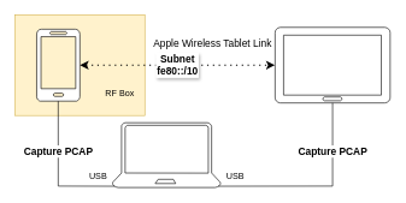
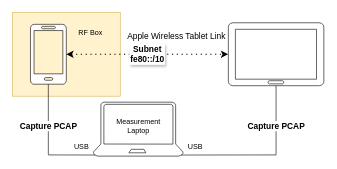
  <mxCell id="0" />
  <mxCell id="1" parent="0" />
  <mxCell id="2" value="" style="rounded=0;whiteSpace=wrap;html=1;fillColor=#fff2cc;strokeColor=#d6b656;" vertex="1" parent="1"><mxGeometry x="20" y="20" width="180" height="140" as="geometry" /></mxCell>
  <mxCell id="3" value="" style="verticalLabelPosition=bottom;html=1;verticalAlign=top;align=center;shape=mxgraph.azure.mobile;pointerEvents=1;" parent="1" vertex="1"><mxGeometry x="50" y="40" width="60" height="100" as="geometry" /></mxCell>
  <mxCell id="4" value="" style="verticalLabelPosition=bottom;html=1;verticalAlign=top;align=center;shape=mxgraph.azure.tablet;pointerEvents=1;" parent="1" vertex="1"><mxGeometry x="380" y="37.5" width="160" height="105" as="geometry" /></mxCell>
- <mxCell id="5" value="RF Box" style="text;html=1;align=center;verticalAlign=middle;resizable=0;points=[];autosize=1;strokeColor=none;fillColor=none;" vertex="1" parent="1"><mxGeometry x="135" y="115" width="60" height="30" as="geometry" /></mxCell>
+ <mxCell id="5" value="RF Box" style="text;html=1;align=center;verticalAlign=middle;resizable=0;points=[];autosize=1;strokeColor=none;fillColor=none;" vertex="1" parent="1"><mxGeometry x="120" y="40" width="60" height="30" as="geometry" /></mxCell>
  <mxCell id="6" value="Subnet&lt;div style=&quot;font-size: 14px;&quot;&gt;fe80::/10&lt;br style=&quot;font-size: 14px;&quot;&gt;&lt;/div&gt;" style="endArrow=classic;dashed=1;html=1;dashPattern=1 3;strokeWidth=2;rounded=0;exitX=1;exitY=0.5;exitDx=0;exitDy=0;exitPerimeter=0;entryX=0;entryY=0.5;entryDx=0;entryDy=0;entryPerimeter=0;startArrow=classic;startFill=1;endFill=1;fontStyle=1;fontSize=14;labelBorderColor=#FFFFFF;textShadow=1;spacingLeft=0;spacingRight=0;spacing=2;" edge="1" parent="1" source="3" target="4"><mxGeometry width="50" height="50" relative="1" as="geometry"><mxPoint x="340" y="230" as="sourcePoint" /><mxPoint x="390" y="180" as="targetPoint" /></mxGeometry></mxCell>
  <mxCell id="7" value="Apple Wireless Tablet Link" style="text;whiteSpace=wrap;html=1;fontSize=14;" vertex="1" parent="1"><mxGeometry x="210" y="45" width="170" height="25" as="geometry" /></mxCell>
  <mxCell id="8" value="" style="verticalLabelPosition=bottom;html=1;verticalAlign=top;align=center;strokeColor=default;fillColor=#FFFFFF;shape=mxgraph.azure.laptop;pointerEvents=1;" vertex="1" parent="1"><mxGeometry x="155" y="170" width="150" height="90" as="geometry" /></mxCell>
  <mxCell id="9" value="Capture PCAP" style="endArrow=none;html=1;rounded=0;exitX=0.5;exitY=1;exitDx=0;exitDy=0;exitPerimeter=0;entryX=0.02;entryY=0.98;entryDx=0;entryDy=0;entryPerimeter=0;fontSize=14;fontStyle=1" edge="1" parent="1" source="3" target="8"><mxGeometry x="-0.286" width="50" height="50" relative="1" as="geometry"><mxPoint x="340" y="200" as="sourcePoint" /><mxPoint x="390" y="150" as="targetPoint" /><Array as="points"><mxPoint x="80" y="258" /></Array><mxPoint as="offset" /></mxGeometry></mxCell>
  <mxCell id="10" value="USB" style="text;html=1;align=center;verticalAlign=middle;resizable=0;points=[];autosize=1;strokeColor=none;fillColor=none;" vertex="1" parent="1"><mxGeometry x="110" y="230" width="50" height="30" as="geometry" /></mxCell>
  <mxCell id="11" value="Capture PCAP" style="endArrow=none;html=1;rounded=0;exitX=0.98;exitY=0.98;exitDx=0;exitDy=0;exitPerimeter=0;entryX=0.5;entryY=1;entryDx=0;entryDy=0;entryPerimeter=0;fontStyle=1;fontSize=14;" edge="1" parent="1" source="8" target="4"><mxGeometry x="0.506" width="50" height="50" relative="1" as="geometry"><mxPoint x="340" y="200" as="sourcePoint" /><mxPoint x="390" y="150" as="targetPoint" /><Array as="points"><mxPoint x="460" y="258" /></Array><mxPoint as="offset" /></mxGeometry></mxCell>
  <mxCell id="12" value="USB" style="text;html=1;align=center;verticalAlign=middle;resizable=0;points=[];autosize=1;strokeColor=none;fillColor=none;" vertex="1" parent="1"><mxGeometry x="300" y="230" width="50" height="30" as="geometry" /></mxCell>
+ <mxCell id="13" value="&lt;div&gt;Measurement&lt;/div&gt;&lt;div&gt;Laptop&lt;br&gt;&lt;/div&gt;" style="text;html=1;align=center;verticalAlign=middle;resizable=0;points=[];autosize=1;strokeColor=none;fillColor=none;" vertex="1" parent="1"><mxGeometry x="180" y="190" width="100" height="40" as="geometry" /></mxCell>
